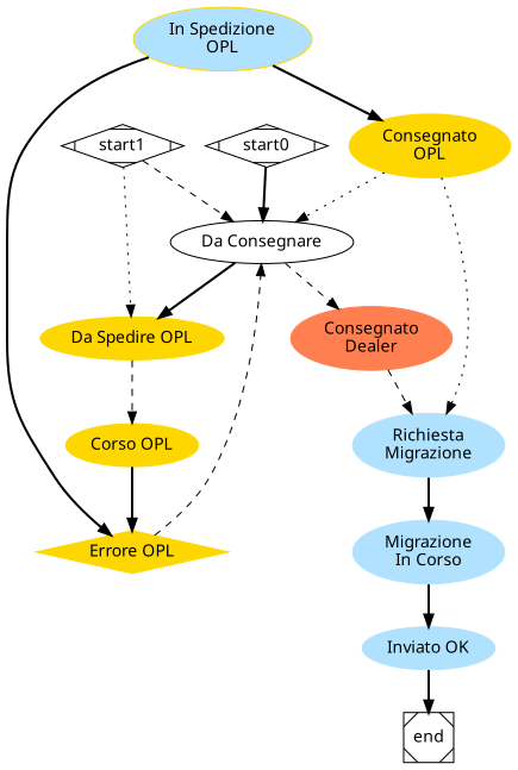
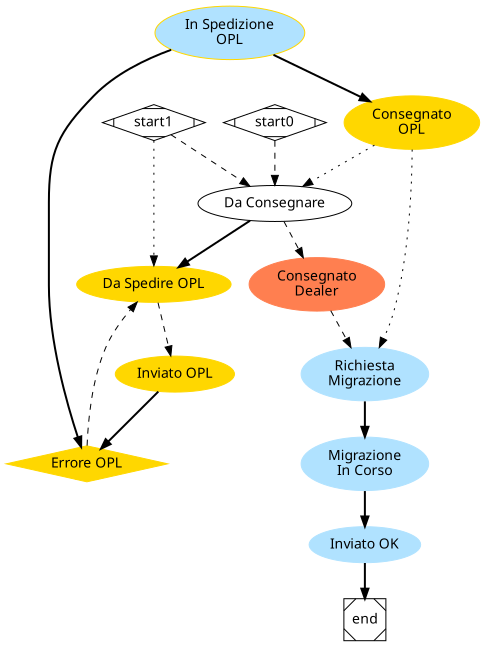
  digraph {
    node [fontname="Helvetica-Outline" color=gold1 style=filled]
    edge [style=bold]
    start0 [shape=Mdiamond color="" style=""]
    start1 [shape=Mdiamond color="" style=""]
    n3 [label="Da Consegnare" color="" style=""]
    n4 [label="Da Spedire OPL"]
    n5 [color=coral label="Consegnato\nDealer"]
-   n6 [label="Corso OPL"]
+   n6 [label="Inviato OPL"]
    end [shape=Msquare color="" style=""]
    n8 [color=lightskyblue1 label="Richiesta\nMigrazione"]
    n9 [label="Errore OPL" shape=Mdiamond]
    n10 [fillcolor=lightskyblue1 label="In Spedizione\nOPL"]
    n11 [label="Consegnato\nOPL"]
    n12 [color=lightskyblue1 label="Migrazione\nIn Corso"]
    n13 [color=lightskyblue1 label="Inviato OK"]
    subgraph sub_1 {
      rank=same
      start0
      start1
    }
-   start0 -> n3
+   start0 -> n3 [style=dashed]
    start1 -> n3 [style=dashed]
    start1 -> n4 [style=dotted]
    n3 -> n4
    n3 -> n5 [style=dashed]
    n4 -> n6 [style=dashed]
    n5 -> n8 [style=dashed]
    n6 -> n9
    n8 -> n12
-   n9 -> n3 [style=dashed]
+   n9 -> n4 [style=dashed]
    n10 -> n9
    n10 -> n11
    n11 -> n3 [style=dotted]
    n11 -> n8 [style=dotted]
    n12 -> n13
    n13 -> end
  }
